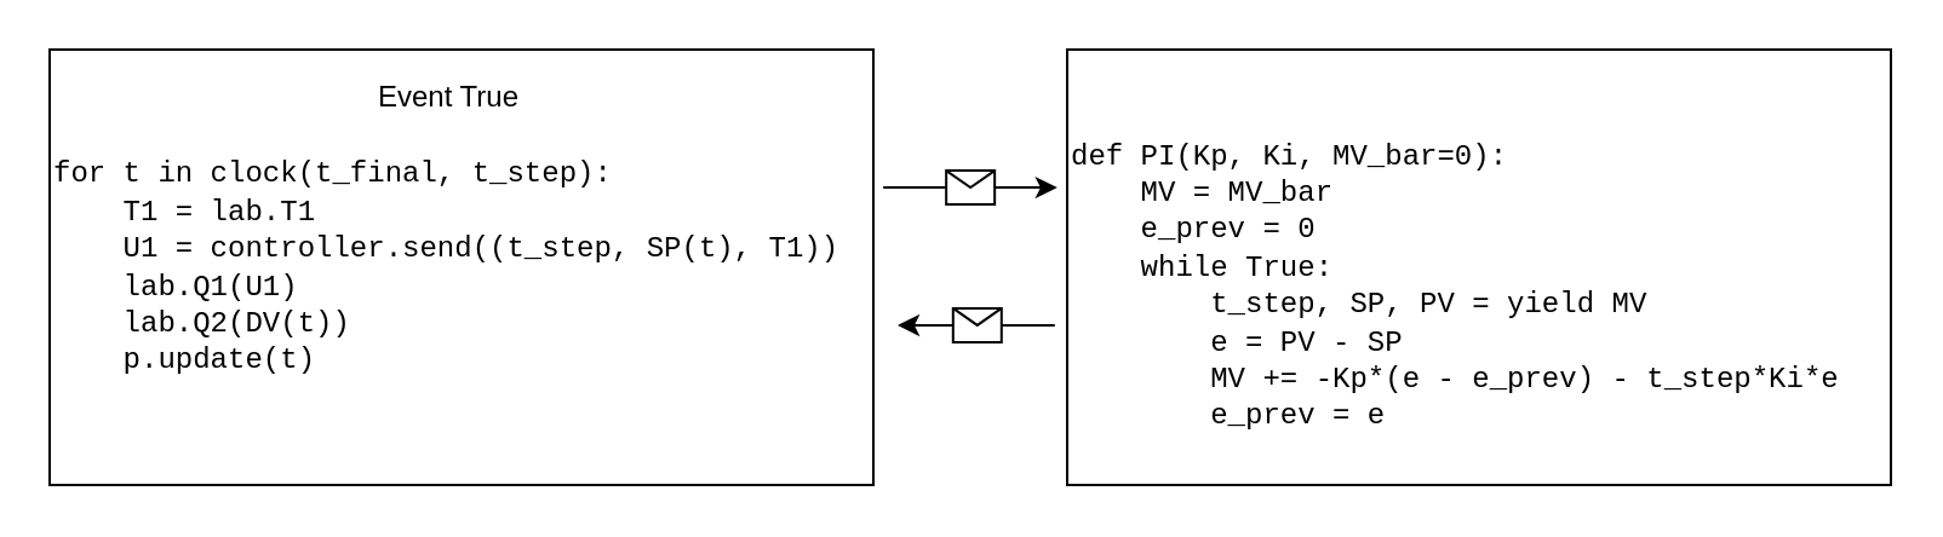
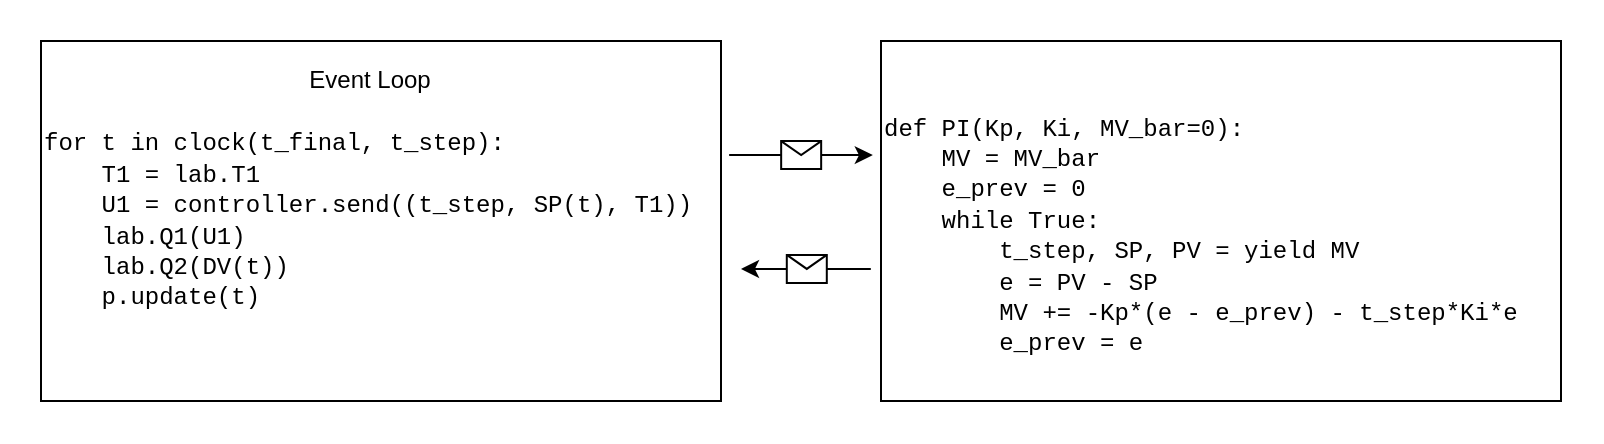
  <mxCell id="0" />
  <mxCell id="1" parent="0" />
  <mxCell id="2" value="&lt;div&gt;&lt;font face=&quot;Courier New&quot;&gt;&lt;br&gt;&lt;/font&gt;&lt;/div&gt;&lt;div&gt;&lt;font face=&quot;Courier New&quot;&gt;def PI(Kp, Ki, MV_bar=0):&lt;/font&gt;&lt;/div&gt;&lt;div&gt;&lt;font face=&quot;Courier New&quot;&gt;&amp;nbsp; &amp;nbsp; MV = MV_bar&lt;/font&gt;&lt;/div&gt;&lt;div&gt;&lt;font face=&quot;Courier New&quot;&gt;&amp;nbsp; &amp;nbsp; e_prev = 0&lt;/font&gt;&lt;/div&gt;&lt;div&gt;&lt;font face=&quot;Courier New&quot;&gt;&amp;nbsp; &amp;nbsp; while True:&lt;/font&gt;&lt;/div&gt;&lt;div&gt;&lt;font face=&quot;Courier New&quot;&gt;&amp;nbsp; &amp;nbsp; &amp;nbsp; &amp;nbsp; t_step, SP, PV = yield MV&lt;/font&gt;&lt;/div&gt;&lt;div&gt;&lt;font face=&quot;Courier New&quot;&gt;&amp;nbsp; &amp;nbsp; &amp;nbsp; &amp;nbsp; e = PV - SP&lt;/font&gt;&lt;/div&gt;&lt;div&gt;&lt;font face=&quot;Courier New&quot;&gt;&amp;nbsp; &amp;nbsp; &amp;nbsp; &amp;nbsp; MV += -Kp*(e - e_prev) - t_step*Ki*e&lt;/font&gt;&lt;/div&gt;&lt;div&gt;&lt;font face=&quot;Courier New&quot;&gt;&amp;nbsp; &amp;nbsp; &amp;nbsp; &amp;nbsp; e_prev = e&lt;/font&gt;&lt;/div&gt;" style="rounded=0;whiteSpace=wrap;html=1;align=left;" vertex="1" parent="1"><mxGeometry x="440" y="20" width="340" height="180" as="geometry" /></mxCell>
  <mxCell id="3" value="&lt;div&gt;&lt;font face=&quot;Courier New&quot;&gt;for t in clock(t_final, t_step):&lt;/font&gt;&lt;/div&gt;&lt;div&gt;&lt;font face=&quot;Courier New&quot;&gt;&amp;nbsp; &amp;nbsp; T1 = lab.T1&lt;/font&gt;&lt;/div&gt;&lt;div&gt;&lt;font face=&quot;Courier New&quot;&gt;&amp;nbsp; &amp;nbsp; U1 = controller.send((t_step, SP(t), T1))&lt;/font&gt;&lt;/div&gt;&lt;div&gt;&lt;font face=&quot;Courier New&quot;&gt;&amp;nbsp; &amp;nbsp; lab.Q1(U1)&lt;/font&gt;&lt;/div&gt;&lt;div&gt;&lt;font face=&quot;Courier New&quot;&gt;&amp;nbsp; &amp;nbsp; lab.Q2(DV(t))&lt;/font&gt;&lt;/div&gt;&lt;div&gt;&lt;font face=&quot;Courier New&quot;&gt;&amp;nbsp; &amp;nbsp; p.update(t)&lt;/font&gt;&lt;/div&gt;" style="rounded=0;whiteSpace=wrap;html=1;align=left;" vertex="1" parent="1"><mxGeometry x="20" y="20" width="340" height="180" as="geometry" /></mxCell>
  <mxCell id="4" value="" style="endArrow=classic;html=1;exitX=1.012;exitY=0.317;exitDx=0;exitDy=0;exitPerimeter=0;entryX=-0.012;entryY=0.317;entryDx=0;entryDy=0;entryPerimeter=0;" edge="1" parent="1" source="3" target="2"><mxGeometry relative="1" as="geometry"><mxPoint x="340" y="0" as="sourcePoint" /><mxPoint x="440" y="0" as="targetPoint" /></mxGeometry></mxCell>
  <mxCell id="5" value="" style="shape=message;html=1;outlineConnect=0;" vertex="1" parent="4"><mxGeometry width="20" height="14" relative="1" as="geometry"><mxPoint x="-10" y="-7" as="offset" /></mxGeometry></mxCell>
  <mxCell id="6" value="" style="endArrow=classic;html=1;exitX=-0.015;exitY=0.633;exitDx=0;exitDy=0;exitPerimeter=0;" edge="1" parent="1" source="2"><mxGeometry relative="1" as="geometry"><mxPoint x="340" y="0" as="sourcePoint" /><mxPoint x="370" y="134" as="targetPoint" /></mxGeometry></mxCell>
  <mxCell id="7" value="" style="shape=message;html=1;outlineConnect=0;" vertex="1" parent="6"><mxGeometry width="20" height="14" relative="1" as="geometry"><mxPoint x="-10" y="-7" as="offset" /></mxGeometry></mxCell>
- <mxCell id="8" value="Event True" style="text;html=1;strokeColor=none;fillColor=none;align=center;verticalAlign=middle;whiteSpace=wrap;rounded=0;" vertex="1" parent="1"><mxGeometry x="140" y="30" width="90" height="20" as="geometry" /></mxCell>
+ <mxCell id="8" value="Event Loop" style="text;html=1;strokeColor=none;fillColor=none;align=center;verticalAlign=middle;whiteSpace=wrap;rounded=0;" vertex="1" parent="1"><mxGeometry x="140" y="30" width="90" height="20" as="geometry" /></mxCell>
